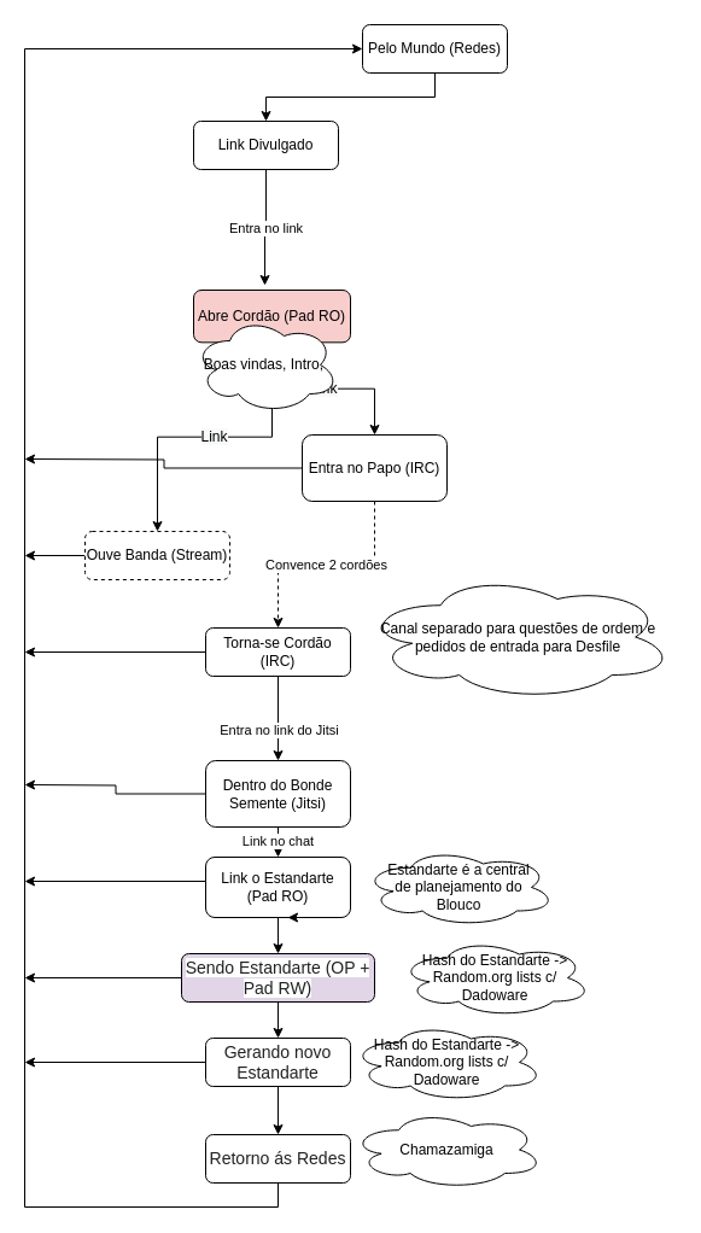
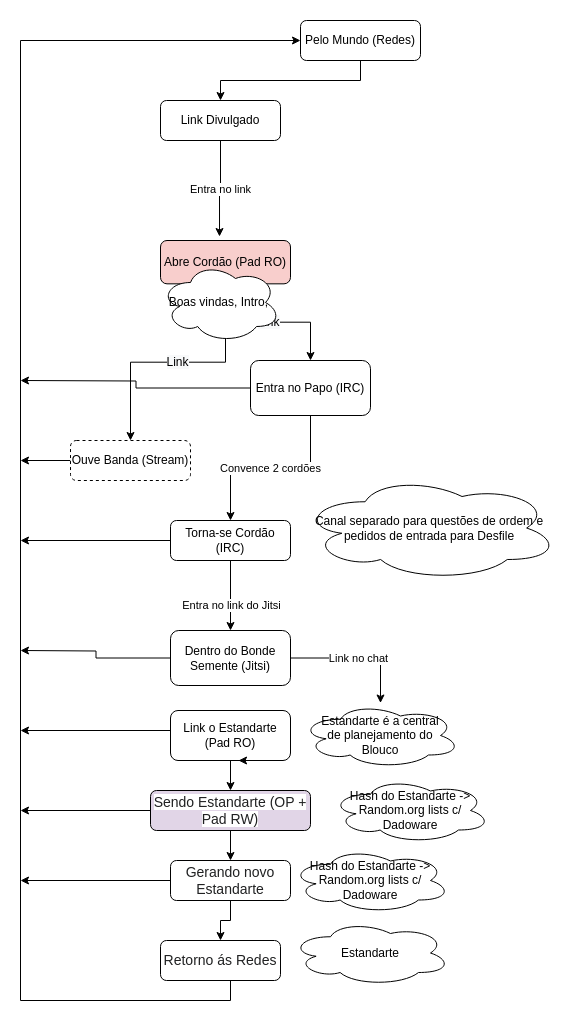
  <mxCell id="0" />
  <mxCell id="1" parent="0" />
  <mxCell id="2" style="edgeStyle=orthogonalEdgeStyle;rounded=0;orthogonalLoop=1;jettySize=auto;html=1;exitX=0.5;exitY=1;exitDx=0;exitDy=0;" edge="1" parent="1" source="3" target="9"><mxGeometry relative="1" as="geometry" /></mxCell>
  <mxCell id="3" value="Pelo Mundo (Redes)" style="rounded=1;whiteSpace=wrap;html=1;fontSize=12;glass=0;strokeWidth=1;shadow=0;" parent="1" vertex="1"><mxGeometry x="300" y="20" width="120" height="40" as="geometry" /></mxCell>
  <mxCell id="4" style="edgeStyle=orthogonalEdgeStyle;rounded=0;orthogonalLoop=1;jettySize=auto;html=1;" edge="1" parent="1" source="7" target="18"><mxGeometry relative="1" as="geometry" /></mxCell>
  <mxCell id="5" value="Entra no link do Jitsi" style="edgeLabel;html=1;align=center;verticalAlign=middle;resizable=0;points=[];" vertex="1" connectable="0" parent="4"><mxGeometry x="0.25" relative="1" as="geometry"><mxPoint as="offset" /></mxGeometry></mxCell>
  <mxCell id="6" style="edgeStyle=orthogonalEdgeStyle;rounded=0;orthogonalLoop=1;jettySize=auto;html=1;" edge="1" parent="1" source="7"><mxGeometry relative="1" as="geometry"><mxPoint x="20" y="540" as="targetPoint" /></mxGeometry></mxCell>
  <mxCell id="7" value="Torna-se Cordão (IRC)" style="rounded=1;whiteSpace=wrap;html=1;fontSize=12;glass=0;strokeWidth=1;shadow=0;" parent="1" vertex="1"><mxGeometry x="170" y="520" width="120" height="40" as="geometry" /></mxCell>
  <mxCell id="8" value="Entra no link" style="edgeStyle=orthogonalEdgeStyle;rounded=0;orthogonalLoop=1;jettySize=auto;html=1;entryX=0.454;entryY=-0.092;entryDx=0;entryDy=0;entryPerimeter=0;" edge="1" parent="1" source="9" target="12"><mxGeometry relative="1" as="geometry"><mxPoint x="220" y="140" as="targetPoint" /></mxGeometry></mxCell>
  <mxCell id="9" value="Link Divulgado" style="rounded=1;whiteSpace=wrap;html=1;" vertex="1" parent="1"><mxGeometry x="160" y="100" width="120" height="40" as="geometry" /></mxCell>
  <mxCell id="10" value="&lt;span style=&quot;color: rgb(0 , 0 , 0) ; font-family: &amp;#34;helvetica&amp;#34; ; font-size: 12px ; font-style: normal ; font-weight: 400 ; letter-spacing: normal ; text-align: center ; text-indent: 0px ; text-transform: none ; word-spacing: 0px ; background-color: rgb(248 , 249 , 250) ; display: inline ; float: none&quot;&gt;Link&lt;/span&gt;" style="edgeStyle=orthogonalEdgeStyle;rounded=0;orthogonalLoop=1;jettySize=auto;html=1;" edge="1" parent="1" source="12" target="32"><mxGeometry relative="1" as="geometry"><mxPoint x="110" y="310" as="targetPoint" /></mxGeometry></mxCell>
  <mxCell id="11" value="&lt;span style=&quot;color: rgb(0 , 0 , 0) ; font-family: &amp;#34;helvetica&amp;#34; ; font-size: 12px ; font-style: normal ; font-weight: 400 ; letter-spacing: normal ; text-align: center ; text-indent: 0px ; text-transform: none ; word-spacing: 0px ; background-color: rgb(248 , 249 , 250) ; display: inline ; float: none&quot;&gt;Link&lt;br&gt;&lt;/span&gt;" style="edgeStyle=orthogonalEdgeStyle;rounded=0;orthogonalLoop=1;jettySize=auto;html=1;" edge="1" parent="1" source="12" target="15"><mxGeometry relative="1" as="geometry"><mxPoint x="340" y="310" as="targetPoint" /></mxGeometry></mxCell>
  <mxCell id="12" value="Abre Cordão (Pad RO)" style="rounded=1;whiteSpace=wrap;html=1;fillColor=#f8cecc;" vertex="1" parent="1"><mxGeometry x="160" y="240" width="130" height="43.33" as="geometry" /></mxCell>
- <mxCell id="13" value="Convence 2 cordões" style="edgeStyle=orthogonalEdgeStyle;rounded=0;orthogonalLoop=1;jettySize=auto;html=1;dashed=1;" edge="1" parent="1" source="15" target="7"><mxGeometry relative="1" as="geometry" /></mxCell>
+ <mxCell id="13" value="Convence 2 cordões" style="edgeStyle=orthogonalEdgeStyle;rounded=0;orthogonalLoop=1;jettySize=auto;html=1;" edge="1" parent="1" source="15" target="7"><mxGeometry relative="1" as="geometry" /></mxCell>
  <mxCell id="14" style="edgeStyle=orthogonalEdgeStyle;rounded=0;orthogonalLoop=1;jettySize=auto;html=1;" edge="1" parent="1" source="15"><mxGeometry relative="1" as="geometry"><mxPoint x="20" y="380" as="targetPoint" /></mxGeometry></mxCell>
  <mxCell id="15" value="Entra no Papo (IRC)" style="rounded=1;whiteSpace=wrap;html=1;" vertex="1" parent="1"><mxGeometry x="250" y="360" width="120" height="55" as="geometry" /></mxCell>
  <mxCell id="16" style="edgeStyle=orthogonalEdgeStyle;rounded=0;orthogonalLoop=1;jettySize=auto;html=1;" edge="1" parent="1" source="18"><mxGeometry relative="1" as="geometry"><mxPoint x="20" y="650" as="targetPoint" /></mxGeometry></mxCell>
- <mxCell id="17" value="Link no chat" style="edgeStyle=orthogonalEdgeStyle;rounded=0;orthogonalLoop=1;jettySize=auto;html=1;entryX=0.5;entryY=0;entryDx=0;entryDy=0;" edge="1" parent="1" source="18" target="24"><mxGeometry relative="1" as="geometry" /></mxCell>
+ <mxCell id="17" value="Link no chat" style="edgeStyle=orthogonalEdgeStyle;rounded=0;orthogonalLoop=1;jettySize=auto;html=1;" edge="1" parent="1" source="18" target="37"><mxGeometry relative="1" as="geometry" /></mxCell>
  <mxCell id="18" value="Dentro do Bonde Semente (Jitsi)" style="rounded=1;whiteSpace=wrap;html=1;fontSize=12;glass=0;strokeWidth=1;shadow=0;" vertex="1" parent="1"><mxGeometry x="170" y="630" width="120" height="55" as="geometry" /></mxCell>
  <mxCell id="19" style="edgeStyle=orthogonalEdgeStyle;rounded=0;orthogonalLoop=1;jettySize=auto;html=1;" edge="1" parent="1" source="21"><mxGeometry relative="1" as="geometry"><mxPoint x="20" y="810" as="targetPoint" /></mxGeometry></mxCell>
  <mxCell id="20" style="edgeStyle=orthogonalEdgeStyle;rounded=0;orthogonalLoop=1;jettySize=auto;html=1;" edge="1" parent="1" source="21" target="27"><mxGeometry relative="1" as="geometry" /></mxCell>
  <mxCell id="21" value="&lt;font color=&quot;#202122&quot; face=&quot;sans-serif&quot;&gt;&lt;span style=&quot;font-size: 14px ; background-color: rgb(255 , 255 , 255)&quot;&gt;Sendo Estandarte (OP + Pad RW)&lt;/span&gt;&lt;/font&gt;" style="rounded=1;whiteSpace=wrap;html=1;fontSize=12;glass=0;strokeWidth=1;shadow=0;fillColor=#e1d5e7;" vertex="1" parent="1"><mxGeometry x="150" y="790" width="160" height="40" as="geometry" /></mxCell>
  <mxCell id="22" style="edgeStyle=orthogonalEdgeStyle;rounded=0;orthogonalLoop=1;jettySize=auto;html=1;exitX=0.083;exitY=0.6;exitDx=0;exitDy=0;exitPerimeter=0;" edge="1" parent="1" source="24"><mxGeometry relative="1" as="geometry"><mxPoint x="20" y="730" as="targetPoint" /><mxPoint x="160" y="730" as="sourcePoint" /><Array as="points"><mxPoint x="180" y="730" /></Array></mxGeometry></mxCell>
  <mxCell id="23" style="edgeStyle=orthogonalEdgeStyle;rounded=0;orthogonalLoop=1;jettySize=auto;html=1;" edge="1" parent="1" source="24" target="21"><mxGeometry relative="1" as="geometry" /></mxCell>
  <mxCell id="24" value="Link o Estandarte (Pad RO)" style="rounded=1;whiteSpace=wrap;html=1;fontSize=12;glass=0;strokeWidth=1;shadow=0;" vertex="1" parent="1"><mxGeometry x="170" y="710" width="120" height="50" as="geometry" /></mxCell>
  <mxCell id="25" style="edgeStyle=orthogonalEdgeStyle;rounded=0;orthogonalLoop=1;jettySize=auto;html=1;" edge="1" parent="1" source="27"><mxGeometry relative="1" as="geometry"><mxPoint x="20" y="880" as="targetPoint" /></mxGeometry></mxCell>
  <mxCell id="26" style="edgeStyle=orthogonalEdgeStyle;rounded=0;orthogonalLoop=1;jettySize=auto;html=1;entryX=0.5;entryY=0;entryDx=0;entryDy=0;" edge="1" parent="1" source="27" target="29"><mxGeometry relative="1" as="geometry" /></mxCell>
  <mxCell id="27" value="&lt;span style=&quot;color: rgb(32 , 33 , 34) ; font-family: sans-serif ; font-size: 14px ; background-color: rgb(255 , 255 , 255)&quot;&gt;Gerando novo Estandarte&lt;/span&gt;" style="rounded=1;whiteSpace=wrap;html=1;fontSize=12;glass=0;strokeWidth=1;shadow=0;" vertex="1" parent="1"><mxGeometry x="170" y="860" width="120" height="40" as="geometry" /></mxCell>
  <mxCell id="28" style="edgeStyle=orthogonalEdgeStyle;rounded=0;orthogonalLoop=1;jettySize=auto;html=1;entryX=0;entryY=0.5;entryDx=0;entryDy=0;" edge="1" parent="1" source="29" target="3"><mxGeometry relative="1" as="geometry"><Array as="points"><mxPoint x="230" y="1000" /><mxPoint x="20" y="1000" /><mxPoint x="20" y="40" /></Array></mxGeometry></mxCell>
- <mxCell id="29" value="&lt;span style=&quot;color: rgb(32 , 33 , 34) ; font-family: sans-serif ; font-size: 14px ; background-color: rgb(255 , 255 , 255)&quot;&gt;Retorno ás Redes&lt;/span&gt;" style="rounded=1;whiteSpace=wrap;html=1;fontSize=12;glass=0;strokeWidth=1;shadow=0;" vertex="1" parent="1"><mxGeometry x="170" y="940" width="120" height="40" as="geometry" /></mxCell>
+ <mxCell id="29" value="&lt;span style=&quot;color: rgb(32 , 33 , 34) ; font-family: sans-serif ; font-size: 14px ; background-color: rgb(255 , 255 , 255)&quot;&gt;Retorno ás Redes&lt;/span&gt;" style="rounded=1;whiteSpace=wrap;html=1;fontSize=12;glass=0;strokeWidth=1;shadow=0;" vertex="1" parent="1"><mxGeometry x="160" y="940" width="120" height="40" as="geometry" /></mxCell>
  <mxCell id="30" value="Boas vindas, Intro,&amp;nbsp;" style="ellipse;shape=cloud;whiteSpace=wrap;html=1;" vertex="1" parent="1"><mxGeometry x="160" y="262" width="120" height="80" as="geometry" /></mxCell>
  <mxCell id="31" style="edgeStyle=orthogonalEdgeStyle;rounded=0;orthogonalLoop=1;jettySize=auto;html=1;" edge="1" parent="1" source="32"><mxGeometry relative="1" as="geometry"><mxPoint x="20" y="460" as="targetPoint" /></mxGeometry></mxCell>
  <mxCell id="32" value="Ouve Banda (Stream)" style="rounded=1;whiteSpace=wrap;html=1;dashed=1;" vertex="1" parent="1"><mxGeometry x="70" y="440" width="120" height="40" as="geometry" /></mxCell>
  <mxCell id="33" style="edgeStyle=orthogonalEdgeStyle;rounded=0;orthogonalLoop=1;jettySize=auto;html=1;exitX=0.5;exitY=1;exitDx=0;exitDy=0;entryX=0.567;entryY=1;entryDx=0;entryDy=0;entryPerimeter=0;" edge="1" parent="1" source="24" target="24"><mxGeometry relative="1" as="geometry"><Array as="points"><mxPoint x="270" y="760" /><mxPoint x="270" y="760" /></Array></mxGeometry></mxCell>
  <mxCell id="34" value="Hash do Estandarte -&amp;gt; Random.org lists c/ Dadoware" style="ellipse;shape=cloud;whiteSpace=wrap;html=1;" vertex="1" parent="1"><mxGeometry x="290" y="847.5" width="160" height="65" as="geometry" /></mxCell>
- <mxCell id="35" value="Chamazamiga" style="ellipse;shape=cloud;whiteSpace=wrap;html=1;" vertex="1" parent="1"><mxGeometry x="290" y="920" width="160" height="65" as="geometry" /></mxCell>
+ <mxCell id="35" value="Estandarte" style="ellipse;shape=cloud;whiteSpace=wrap;html=1;" vertex="1" parent="1"><mxGeometry x="290" y="920" width="160" height="65" as="geometry" /></mxCell>
  <mxCell id="36" value="Hash do Estandarte -&amp;gt; Random.org lists c/ Dadoware" style="ellipse;shape=cloud;whiteSpace=wrap;html=1;" vertex="1" parent="1"><mxGeometry x="330" y="777.5" width="160" height="65" as="geometry" /></mxCell>
  <mxCell id="37" value="Estandarte é a central&lt;br&gt;de planejamento do&lt;br&gt;Blouco" style="ellipse;shape=cloud;whiteSpace=wrap;html=1;" vertex="1" parent="1"><mxGeometry x="300" y="702.5" width="160" height="65" as="geometry" /></mxCell>
  <mxCell id="38" value="Canal separado para questões de ordem e pedidos de entrada para Desfile" style="ellipse;shape=cloud;whiteSpace=wrap;html=1;" vertex="1" parent="1"><mxGeometry x="300" y="475" width="258.46" height="105" as="geometry" /></mxCell>
